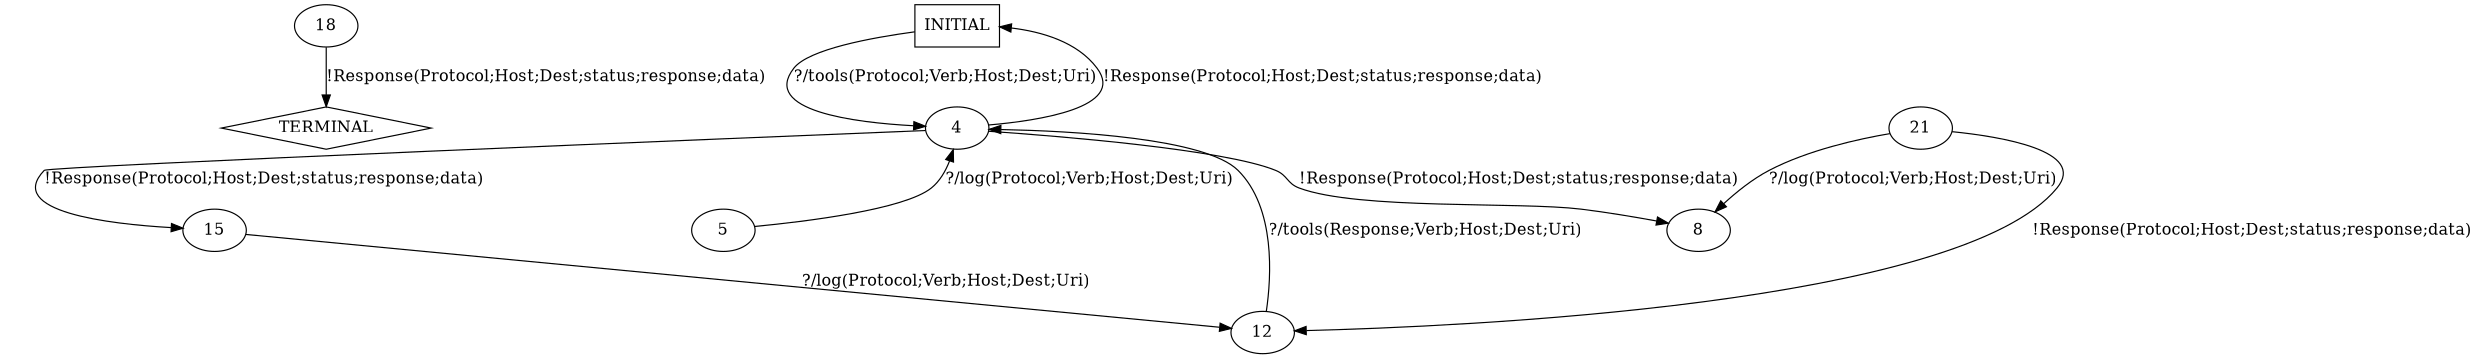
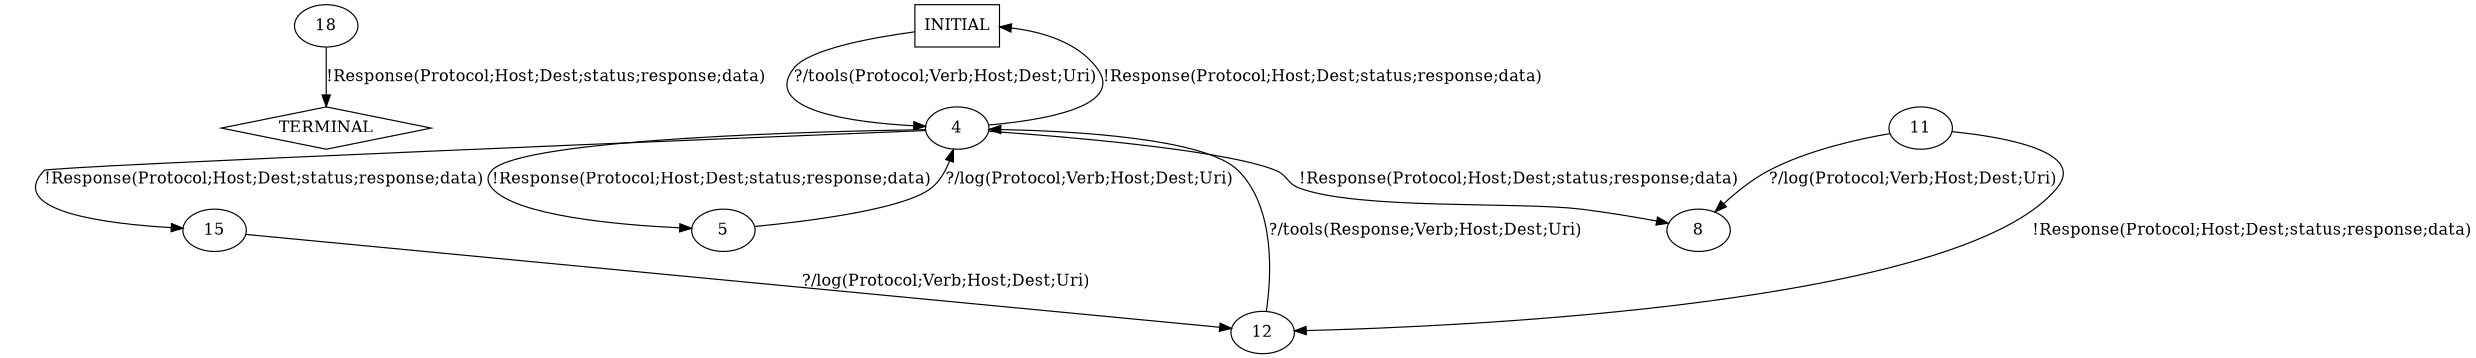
  digraph {
    n1 [label=TERMINAL shape=diamond]
    n2 [label=INITIAL shape=box]
    n3 [label=4]
    n4 [label=5]
    n5 [label=8]
    n6 [label=15]
    n7 [label=12]
-   n8 [label=21]
+   n8 [label=11]
    n9 [label=18]
    n2 -> n3 [label="?/tools(Protocol;Verb;Host;Dest;Uri)"]
    n3 -> n2 [label="!Response(Protocol;Host;Dest;status;response;data)"]
+   n3 -> n4 [label="!Response(Protocol;Host;Dest;status;response;data)"]
    n3 -> n5 [label="!Response(Protocol;Host;Dest;status;response;data)"]
    n3 -> n6 [label="!Response(Protocol;Host;Dest;status;response;data)"]
    n4 -> n3 [label="?/log(Protocol;Verb;Host;Dest;Uri)"]
    n6 -> n7 [label="?/log(Protocol;Verb;Host;Dest;Uri)"]
    n7 -> n3 [label="?/tools(Response;Verb;Host;Dest;Uri)"]
    n8 -> n5 [label="?/log(Protocol;Verb;Host;Dest;Uri)"]
    n8 -> n7 [label="!Response(Protocol;Host;Dest;status;response;data)"]
    n9 -> n1 [label="!Response(Protocol;Host;Dest;status;response;data)"]
  }
